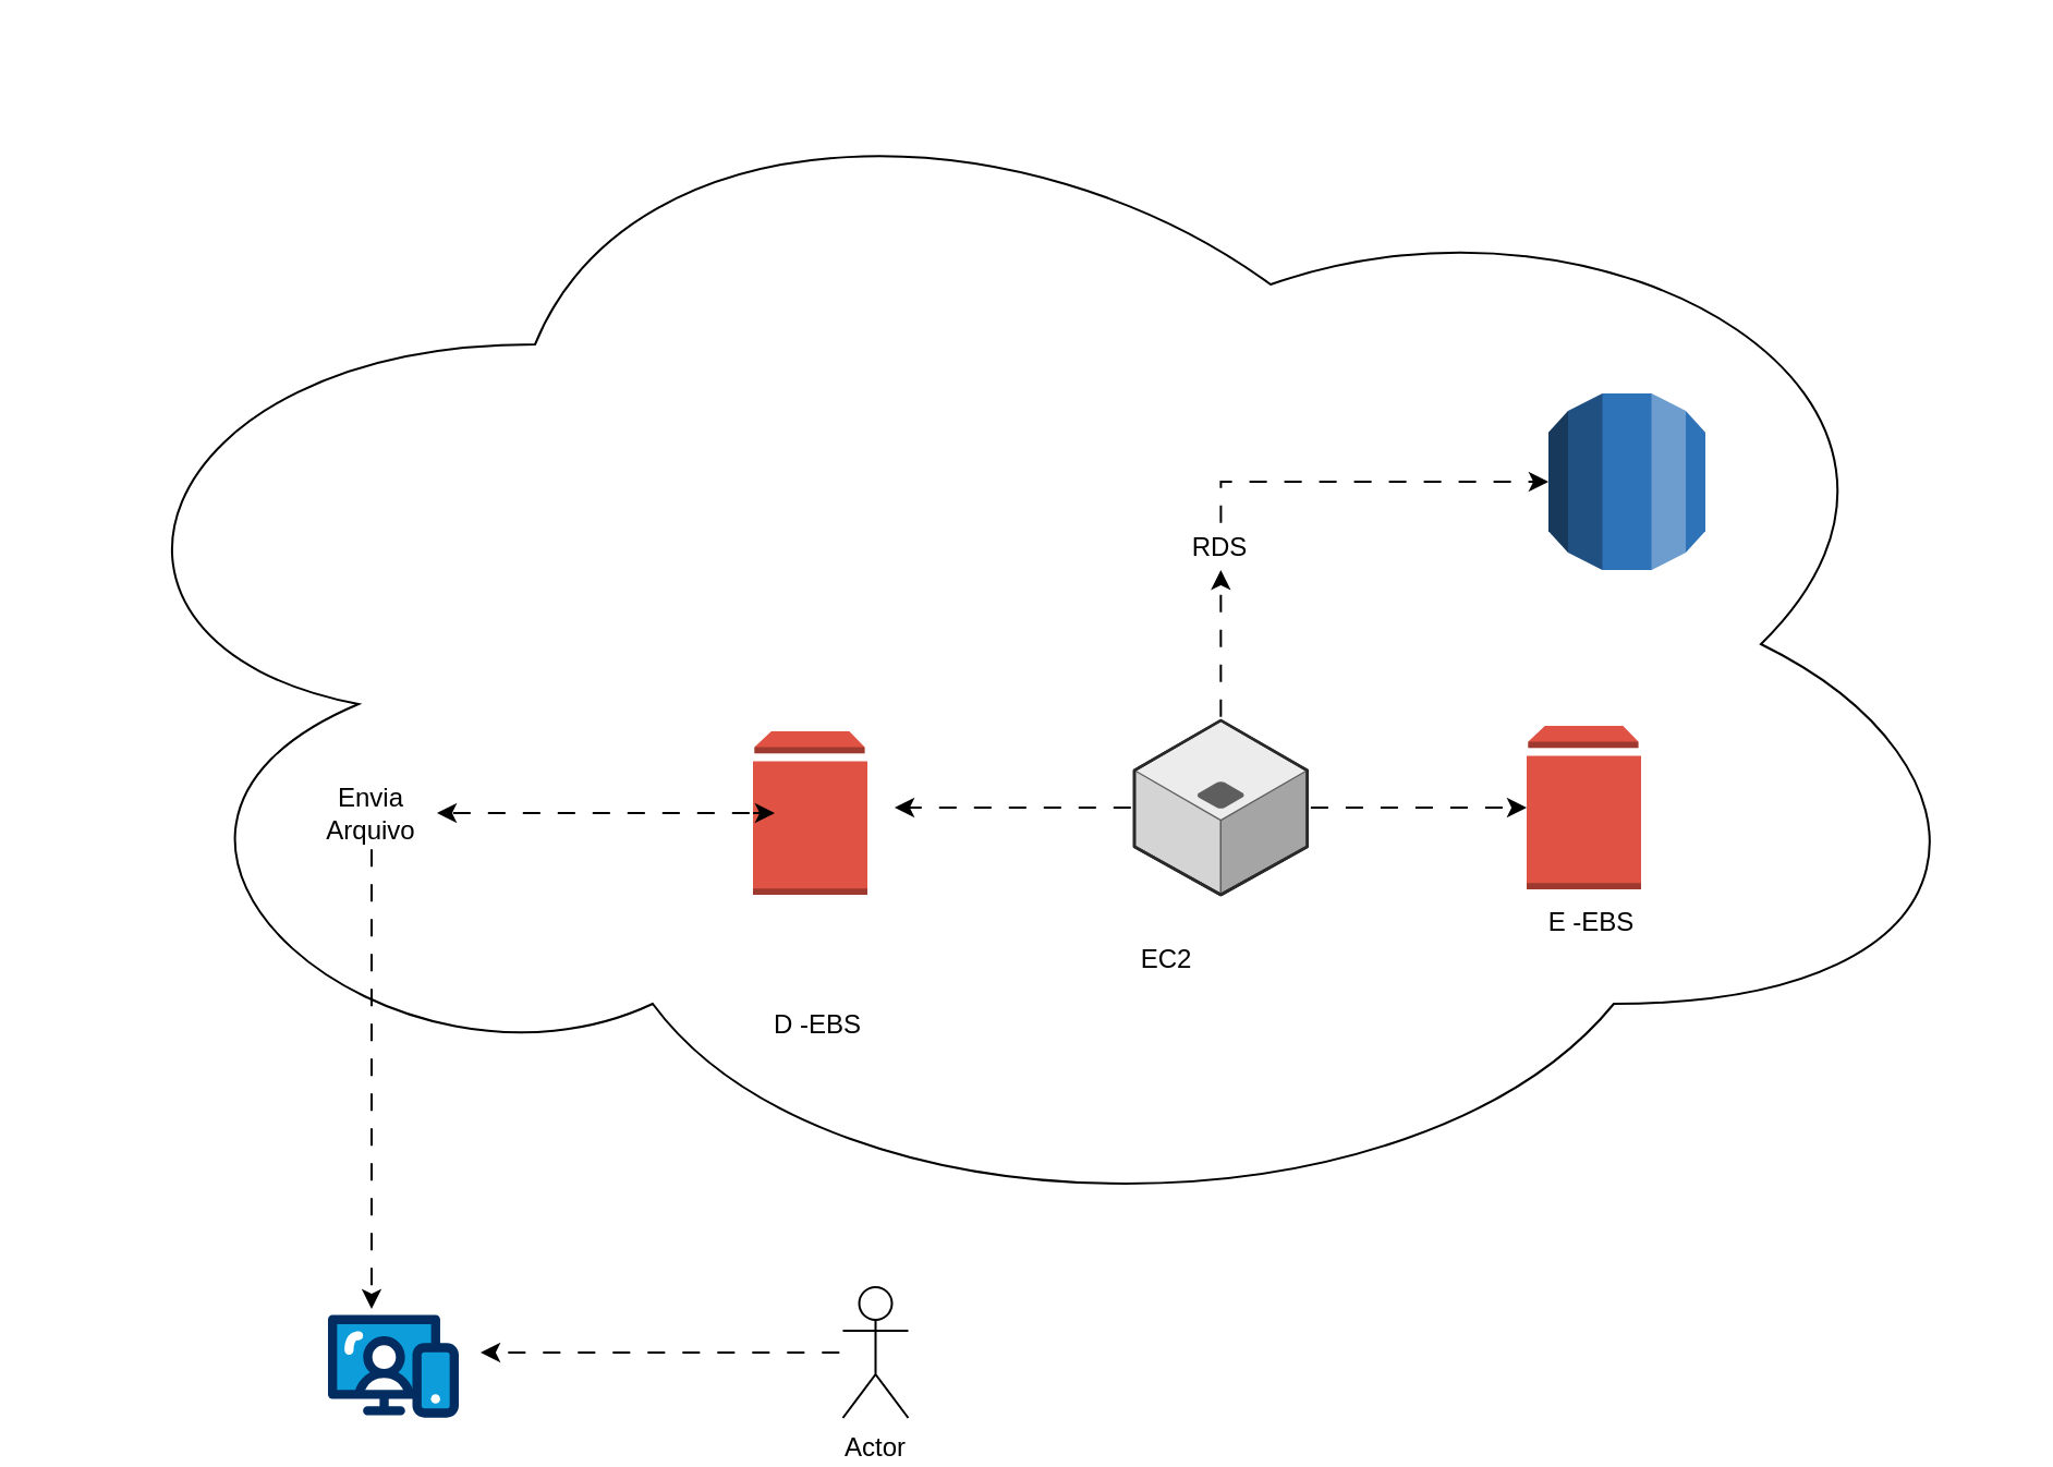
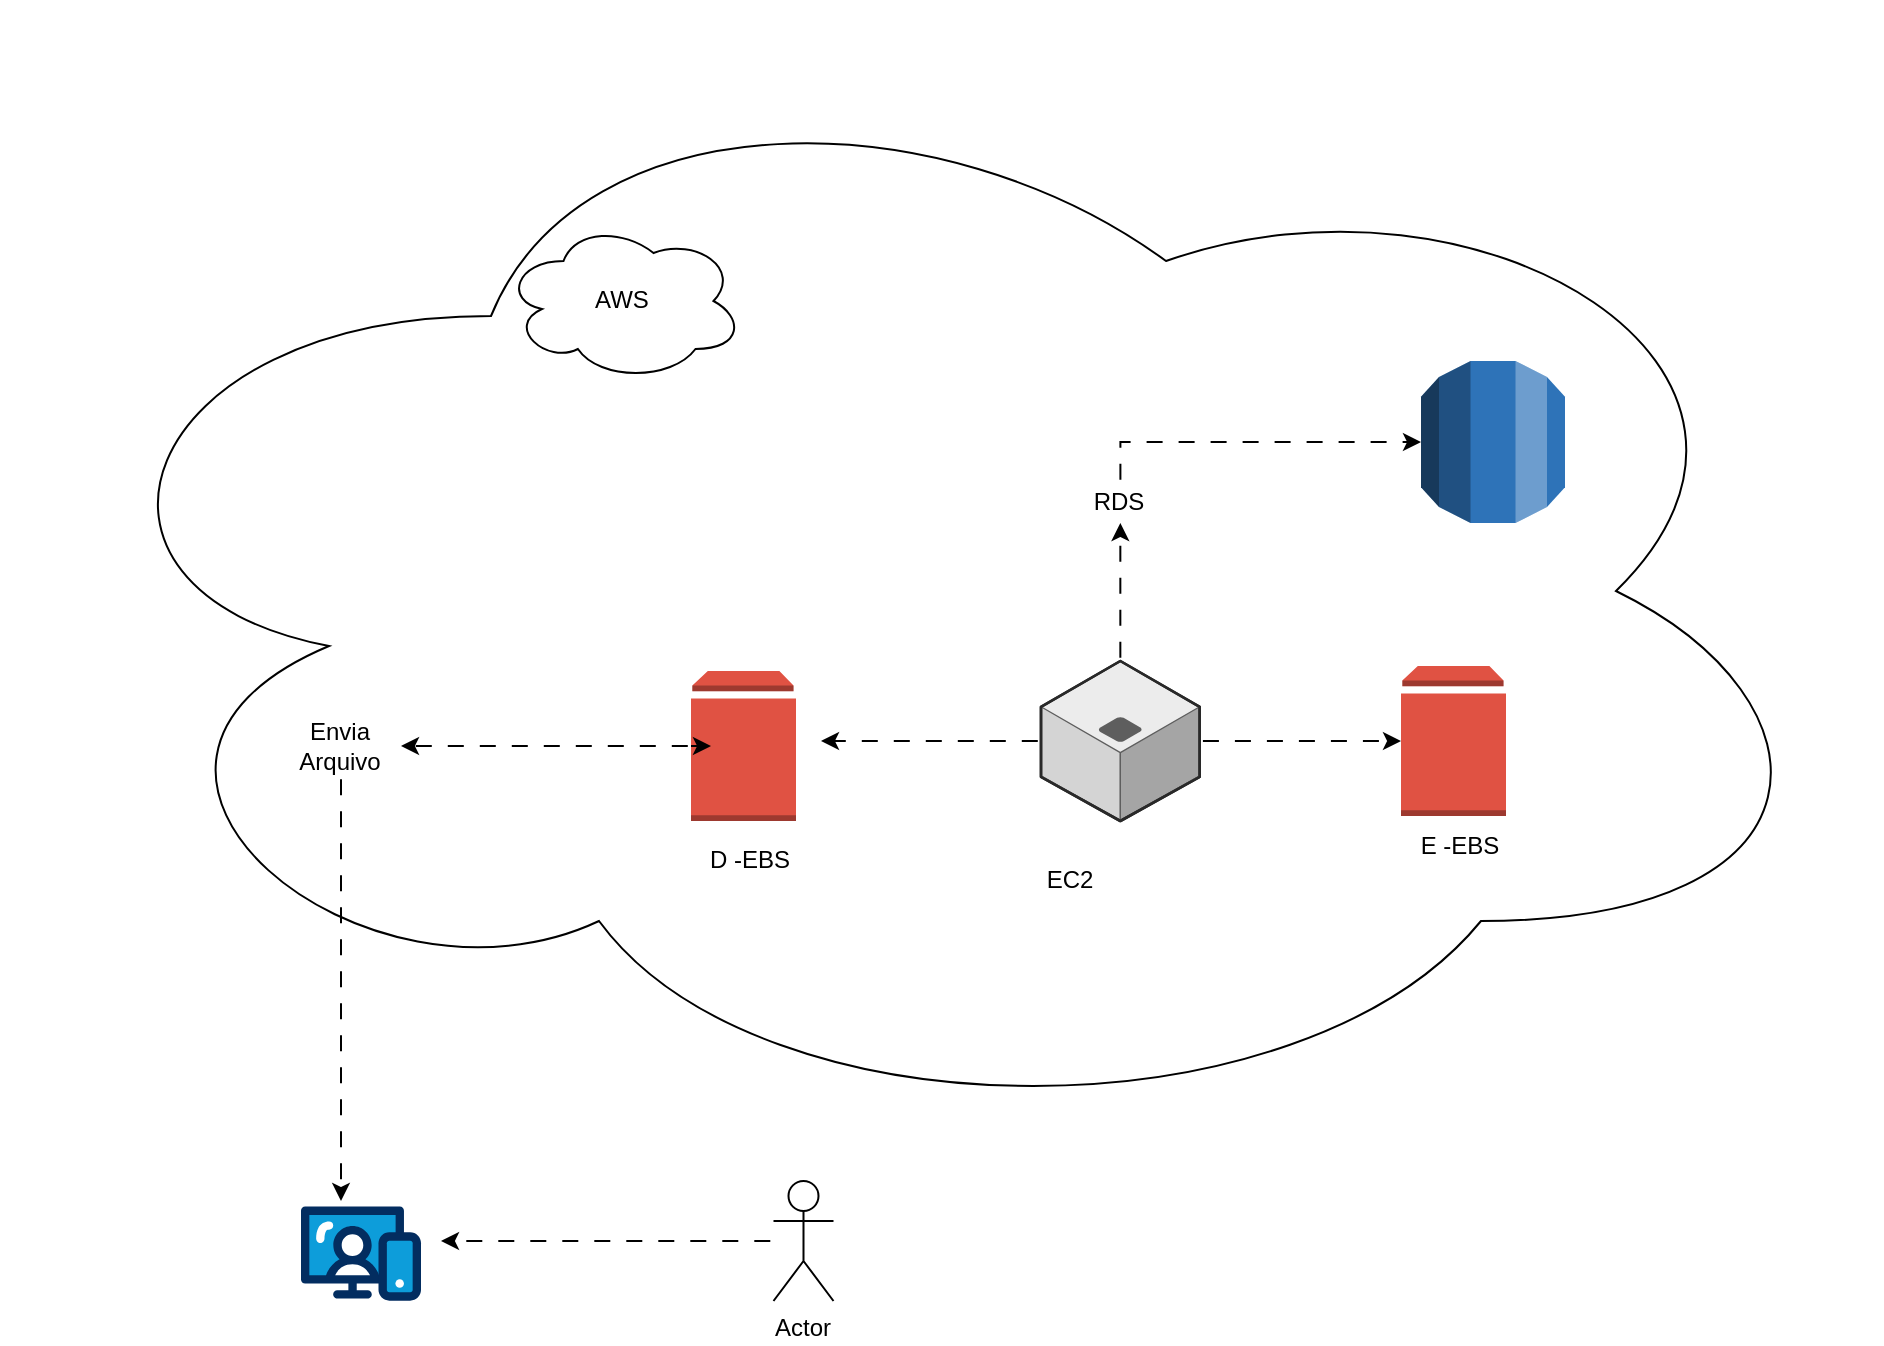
  <mxCell id="0" />
  <mxCell id="1" parent="0" />
  <mxCell id="2" value="" style="ellipse;shape=cloud;whiteSpace=wrap;html=1;" vertex="1" parent="1"><mxGeometry x="20" y="20" width="900" height="550" as="geometry" /></mxCell>
  <mxCell id="3" style="edgeStyle=orthogonalEdgeStyle;rounded=0;orthogonalLoop=1;jettySize=auto;html=1;flowAnimation=1;" edge="1" parent="1" source="10"><mxGeometry relative="1" as="geometry"><mxPoint x="170" y="600" as="targetPoint" /></mxGeometry></mxCell>
  <mxCell id="4" value="" style="outlineConnect=0;dashed=0;verticalLabelPosition=bottom;verticalAlign=top;align=center;html=1;shape=mxgraph.aws3.volume;fillColor=#E05243;gradientColor=none;" vertex="1" parent="1"><mxGeometry x="345" y="335" width="52.5" height="75" as="geometry" /></mxCell>
  <mxCell id="5" value="" style="verticalLabelPosition=bottom;aspect=fixed;html=1;shape=mxgraph.salesforce.web;fillColorStyles=fillColor2,fillColor3,fillColor4;fillColor2=#032d60;fillColor3=#0d9dda;fillColor4=#ffffff;fillColor=none;strokeColor=none;" vertex="1" parent="1"><mxGeometry x="150" y="602.6" width="60" height="47.4" as="geometry" /></mxCell>
  <mxCell id="6" style="edgeStyle=orthogonalEdgeStyle;rounded=0;orthogonalLoop=1;jettySize=auto;html=1;flowAnimation=1;" edge="1" parent="1" source="7"><mxGeometry relative="1" as="geometry"><mxPoint x="220" y="620" as="targetPoint" /></mxGeometry></mxCell>
  <mxCell id="7" value="Actor" style="shape=umlActor;verticalLabelPosition=bottom;verticalAlign=top;html=1;outlineConnect=0;" vertex="1" parent="1"><mxGeometry x="386.25" y="590" width="30" height="60" as="geometry" /></mxCell>
  <mxCell id="8" style="edgeStyle=orthogonalEdgeStyle;rounded=0;orthogonalLoop=1;jettySize=auto;html=1;exitX=0;exitY=0.5;exitDx=0;exitDy=0;exitPerimeter=0;entryX=0.19;entryY=0.507;entryDx=0;entryDy=0;entryPerimeter=0;" edge="1" parent="1" source="4" target="4"><mxGeometry relative="1" as="geometry" /></mxCell>
  <mxCell id="9" value="" style="edgeStyle=orthogonalEdgeStyle;rounded=0;orthogonalLoop=1;jettySize=auto;html=1;flowAnimation=1;" edge="1" parent="1" source="4" target="10"><mxGeometry relative="1" as="geometry"><mxPoint x="170" y="460" as="targetPoint" /><mxPoint x="690" y="378" as="sourcePoint" /></mxGeometry></mxCell>
  <mxCell id="10" value="&lt;font style=&quot;vertical-align: inherit;&quot; dir=&quot;auto&quot;&gt;&lt;font style=&quot;vertical-align: inherit;&quot; dir=&quot;auto&quot;&gt;&lt;font style=&quot;vertical-align: inherit;&quot; dir=&quot;auto&quot;&gt;&lt;font style=&quot;vertical-align: inherit;&quot; dir=&quot;auto&quot;&gt;Envia Arquivo&lt;/font&gt;&lt;/font&gt;&lt;/font&gt;&lt;/font&gt;" style="text;strokeColor=none;align=center;fillColor=none;html=1;verticalAlign=middle;whiteSpace=wrap;rounded=0;" vertex="1" parent="1"><mxGeometry x="140" y="357.5" width="60" height="30" as="geometry" /></mxCell>
  <mxCell id="11" style="edgeStyle=orthogonalEdgeStyle;rounded=0;orthogonalLoop=1;jettySize=auto;html=1;flowAnimation=1;" edge="1" parent="1" source="14"><mxGeometry relative="1" as="geometry"><mxPoint x="410" y="370" as="targetPoint" /></mxGeometry></mxCell>
  <mxCell id="12" value="" style="edgeStyle=orthogonalEdgeStyle;rounded=0;orthogonalLoop=1;jettySize=auto;html=1;flowAnimation=1;" edge="1" parent="1" source="14" target="17"><mxGeometry relative="1" as="geometry" /></mxCell>
  <mxCell id="13" style="edgeStyle=orthogonalEdgeStyle;rounded=0;orthogonalLoop=1;jettySize=auto;html=1;entryX=0.5;entryY=1;entryDx=0;entryDy=0;flowAnimation=1;" edge="1" parent="1" source="14" target="21"><mxGeometry relative="1" as="geometry" /></mxCell>
  <mxCell id="14" value="" style="verticalLabelPosition=bottom;html=1;verticalAlign=top;strokeWidth=1;align=center;outlineConnect=0;dashed=0;outlineConnect=0;shape=mxgraph.aws3d.application_server;fillColor=#ECECEC;strokeColor=#5E5E5E;aspect=fixed;strokeColor2=#292929;" vertex="1" parent="1"><mxGeometry x="520" y="330" width="79.35" height="80" as="geometry" /></mxCell>
  <mxCell id="15" value="EC2" style="text;strokeColor=none;align=center;fillColor=none;html=1;verticalAlign=middle;whiteSpace=wrap;rounded=0;" vertex="1" parent="1"><mxGeometry x="504.67" y="425" width="60" height="30" as="geometry" /></mxCell>
- <mxCell id="16" value="D -EBS" style="text;strokeColor=none;align=center;fillColor=none;html=1;verticalAlign=middle;whiteSpace=wrap;rounded=0;" vertex="1" parent="1"><mxGeometry x="345" y="455" width="60" height="30" as="geometry" /></mxCell>
+ <mxCell id="16" value="D -EBS" style="text;strokeColor=none;align=center;fillColor=none;html=1;verticalAlign=middle;whiteSpace=wrap;rounded=0;" vertex="1" parent="1"><mxGeometry x="345" y="415" width="60" height="30" as="geometry" /></mxCell>
  <mxCell id="17" value="" style="outlineConnect=0;dashed=0;verticalLabelPosition=bottom;verticalAlign=top;align=center;html=1;shape=mxgraph.aws3.volume;fillColor=#E05243;gradientColor=none;" vertex="1" parent="1"><mxGeometry x="700" y="332.5" width="52.5" height="75" as="geometry" /></mxCell>
  <mxCell id="18" value="E -EBS" style="text;strokeColor=none;align=center;fillColor=none;html=1;verticalAlign=middle;whiteSpace=wrap;rounded=0;" vertex="1" parent="1"><mxGeometry x="700" y="407.5" width="60" height="30" as="geometry" /></mxCell>
  <mxCell id="19" value="" style="outlineConnect=0;dashed=0;verticalLabelPosition=bottom;verticalAlign=top;align=center;html=1;shape=mxgraph.aws3.rds;fillColor=#2E73B8;gradientColor=none;" vertex="1" parent="1"><mxGeometry x="710" y="180" width="72" height="81" as="geometry" /></mxCell>
  <mxCell id="20" style="edgeStyle=orthogonalEdgeStyle;rounded=0;orthogonalLoop=1;jettySize=auto;html=1;entryX=0;entryY=0.5;entryDx=0;entryDy=0;entryPerimeter=0;flowAnimation=1;" edge="1" parent="1" source="21" target="19"><mxGeometry relative="1" as="geometry"><mxPoint x="560" y="320" as="sourcePoint" /><mxPoint x="559.97" y="208" as="targetPoint" /><Array as="points"><mxPoint x="560" y="221" /></Array></mxGeometry></mxCell>
  <mxCell id="21" value="RDS" style="text;strokeColor=none;align=center;fillColor=none;html=1;verticalAlign=middle;whiteSpace=wrap;rounded=0;" vertex="1" parent="1"><mxGeometry x="542.17" y="241" width="35" height="20" as="geometry" /></mxCell>
+ <mxCell id="22" value="AWS" style="ellipse;shape=cloud;whiteSpace=wrap;html=1;" vertex="1" parent="1"><mxGeometry x="251.25" y="110" width="120" height="80" as="geometry" /></mxCell>
